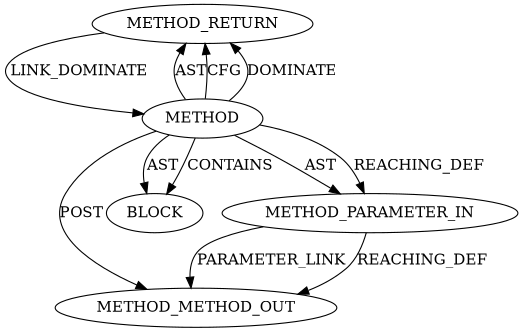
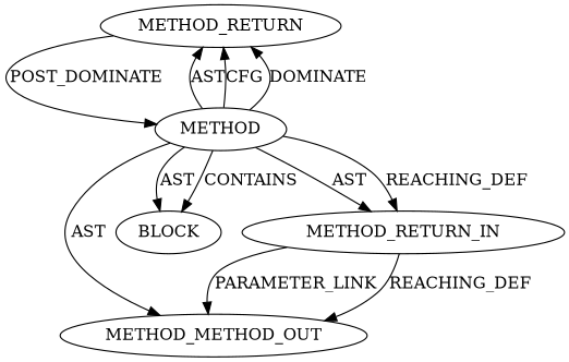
  digraph {
    node [CODE="<empty>" EVALUATION_STRATEGY=BY_VALUE ORDER=1 TYPE_FULL_NAME=ANY]
    n1 [CODE=RET ORDER=2 label=METHOD_RETURN]
    n2 [AST_PARENT_FULL_NAME="<global>" AST_PARENT_TYPE=NAMESPACE_BLOCK FILENAME="<empty>" FULL_NAME=ASN1_STRING_length IS_EXTERNAL=true NAME=ASN1_STRING_length ORDER=0 label=METHOD EVALUATION_STRATEGY="" TYPE_FULL_NAME=""]
    n3 [CODE=p1 INDEX=1 IS_VARIADIC=false NAME=p1 label=METHOD_METHOD_OUT]
    n4 [ARGUMENT_INDEX=1 label=BLOCK EVALUATION_STRATEGY=""]
-   n5 [CODE=p1 INDEX=1 IS_VARIADIC=false NAME=p1 label=METHOD_PARAMETER_IN]
-   n1 -> n2 [label=LINK_DOMINATE]
+   n5 [CODE=p1 INDEX=1 IS_VARIADIC=false NAME=p1 label=METHOD_RETURN_IN]
+   n1 -> n2 [label=POST_DOMINATE]
    n2 -> n1 [label=AST]
    n2 -> n1 [label=CFG]
    n2 -> n1 [label=DOMINATE]
-   n2 -> n3 [label=POST]
+   n2 -> n3 [label=AST]
    n2 -> n4 [label=AST]
    n2 -> n4 [label=CONTAINS]
    n2 -> n5 [label=AST]
    n2 -> n5 [label=REACHING_DEF]
    n5 -> n3 [label=PARAMETER_LINK]
    n5 -> n3 [VARIABLE=p1 label=REACHING_DEF]
  }
